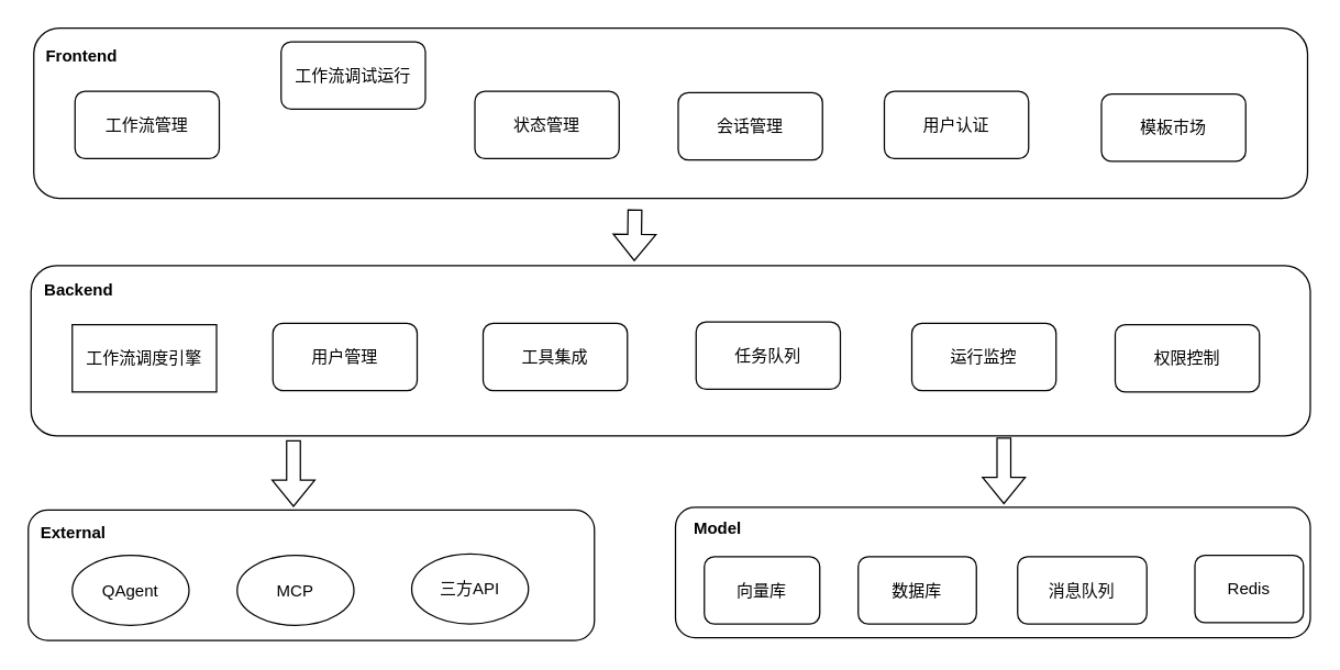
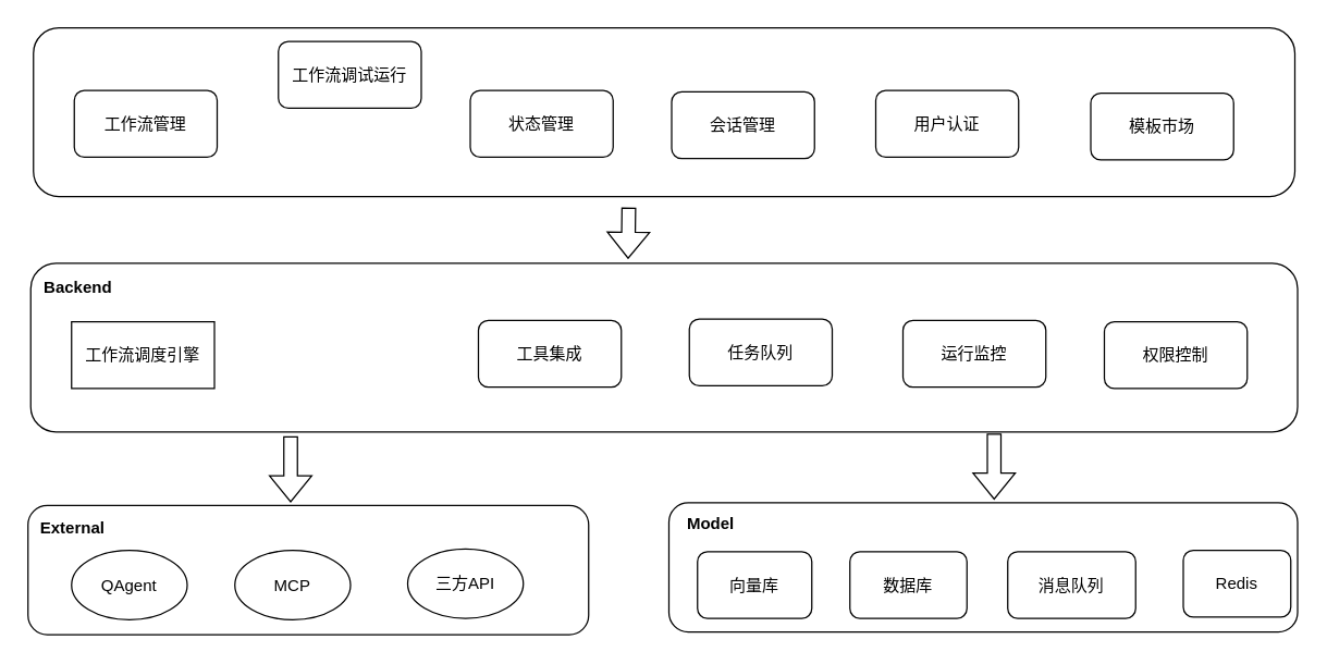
  <mxCell id="0" />
  <mxCell id="1" parent="0" />
  <mxCell id="2" value="" style="rounded=1;whiteSpace=wrap;html=1;" vertex="1" parent="1"><mxGeometry x="24" y="20" width="927" height="124" as="geometry" /></mxCell>
- <mxCell id="3" value="Frontend" style="text;html=1;whiteSpace=wrap;strokeColor=none;fillColor=none;align=center;verticalAlign=middle;rounded=0;fontStyle=1" vertex="1" parent="1"><mxGeometry x="29" y="26" width="60" height="30" as="geometry" /></mxCell>
  <mxCell id="4" value="工作流管理" style="rounded=1;whiteSpace=wrap;html=1;fillColor=none;strokeColor=default;" vertex="1" parent="1"><mxGeometry x="54" y="66" width="105" height="49" as="geometry" /></mxCell>
  <mxCell id="5" value="会话管理" style="rounded=1;whiteSpace=wrap;html=1;fillColor=none;strokeColor=default;" vertex="1" parent="1"><mxGeometry x="493" y="67" width="105" height="49" as="geometry" /></mxCell>
  <mxCell id="6" value="状态管理" style="rounded=1;whiteSpace=wrap;html=1;fillColor=none;strokeColor=default;" vertex="1" parent="1"><mxGeometry x="345" y="66" width="105" height="49" as="geometry" /></mxCell>
  <mxCell id="7" value="工作流调试运行" style="rounded=1;whiteSpace=wrap;html=1;fillColor=none;strokeColor=default;" vertex="1" parent="1"><mxGeometry x="204" y="30" width="105" height="49" as="geometry" /></mxCell>
  <mxCell id="8" value="" style="rounded=1;whiteSpace=wrap;html=1;" vertex="1" parent="1"><mxGeometry x="22" y="193" width="931" height="124" as="geometry" /></mxCell>
  <mxCell id="9" value="Backend" style="text;html=1;whiteSpace=wrap;strokeColor=none;fillColor=none;align=center;verticalAlign=middle;rounded=0;fontStyle=1" vertex="1" parent="1"><mxGeometry x="27" y="196" width="60" height="30" as="geometry" /></mxCell>
  <mxCell id="10" value="用户认证" style="rounded=1;whiteSpace=wrap;html=1;fillColor=none;strokeColor=default;" vertex="1" parent="1"><mxGeometry x="643" y="66" width="105" height="49" as="geometry" /></mxCell>
  <mxCell id="11" value="&lt;font style=&quot;color: rgb(0, 0, 0);&quot;&gt;工作流调度引擎&lt;/font&gt;" style="whiteSpace=wrap;html=1;fillColor=none;strokeColor=default;fontColor=#ffffff;rounded=0;" vertex="1" parent="1"><mxGeometry x="52" y="236" width="105" height="49" as="geometry" /></mxCell>
- <mxCell id="12" value="&lt;font style=&quot;color: rgb(0, 0, 0);&quot;&gt;用户管理&lt;/font&gt;" style="rounded=1;whiteSpace=wrap;html=1;fillColor=none;strokeColor=default;fontColor=#ffffff;" vertex="1" parent="1"><mxGeometry x="198" y="235" width="105" height="49" as="geometry" /></mxCell>
  <mxCell id="13" value="" style="shape=flexArrow;endArrow=classic;html=1;rounded=0;" edge="1" parent="1"><mxGeometry width="50" height="50" relative="1" as="geometry"><mxPoint x="461.5" y="152" as="sourcePoint" /><mxPoint x="461" y="189.711" as="targetPoint" /></mxGeometry></mxCell>
  <mxCell id="14" value="" style="shape=flexArrow;endArrow=classic;html=1;rounded=0;" edge="1" parent="1"><mxGeometry width="50" height="50" relative="1" as="geometry"><mxPoint x="213" y="320" as="sourcePoint" /><mxPoint x="213" y="368.711" as="targetPoint" /></mxGeometry></mxCell>
  <mxCell id="15" value="模板市场" style="rounded=1;whiteSpace=wrap;html=1;fillColor=none;strokeColor=default;" vertex="1" parent="1"><mxGeometry x="801" y="68" width="105" height="49" as="geometry" /></mxCell>
  <mxCell id="16" value="&lt;font style=&quot;color: rgb(0, 0, 0);&quot;&gt;工具集成&lt;/font&gt;" style="rounded=1;whiteSpace=wrap;html=1;fillColor=none;fontColor=#ffffff;strokeColor=default;" vertex="1" parent="1"><mxGeometry x="351" y="235" width="105" height="49" as="geometry" /></mxCell>
  <mxCell id="17" value="&lt;font style=&quot;color: rgb(0, 0, 0);&quot;&gt;任务队列&lt;/font&gt;" style="rounded=1;whiteSpace=wrap;html=1;fillColor=none;fontColor=#ffffff;strokeColor=default;" vertex="1" parent="1"><mxGeometry x="506" y="234" width="105" height="49" as="geometry" /></mxCell>
  <mxCell id="18" value="&lt;font style=&quot;color: rgb(0, 0, 0);&quot;&gt;运行监控&lt;/font&gt;" style="rounded=1;whiteSpace=wrap;html=1;fillColor=none;fontColor=#ffffff;strokeColor=default;" vertex="1" parent="1"><mxGeometry x="663" y="235" width="105" height="49" as="geometry" /></mxCell>
  <mxCell id="19" value="&lt;font style=&quot;color: rgb(0, 0, 0);&quot;&gt;权限控制&lt;/font&gt;" style="rounded=1;whiteSpace=wrap;html=1;fillColor=none;fontColor=#ffffff;strokeColor=default;" vertex="1" parent="1"><mxGeometry x="811" y="236" width="105" height="49" as="geometry" /></mxCell>
  <mxCell id="20" value="" style="rounded=1;whiteSpace=wrap;html=1;" vertex="1" parent="1"><mxGeometry x="20" y="371" width="412" height="95" as="geometry" /></mxCell>
  <mxCell id="21" value="External" style="text;html=1;whiteSpace=wrap;strokeColor=none;fillColor=none;align=center;verticalAlign=middle;rounded=0;fontStyle=1" vertex="1" parent="1"><mxGeometry x="23" y="373" width="60" height="30" as="geometry" /></mxCell>
  <mxCell id="22" value="QAgent" style="ellipse;whiteSpace=wrap;html=1;fillColor=none;strokeColor=default;" vertex="1" parent="1"><mxGeometry x="52" y="404" width="85" height="51" as="geometry" /></mxCell>
  <mxCell id="23" value="MCP" style="ellipse;whiteSpace=wrap;html=1;fillColor=none;strokeColor=default;" vertex="1" parent="1"><mxGeometry x="172" y="404" width="85" height="51" as="geometry" /></mxCell>
  <mxCell id="24" value="三方API" style="ellipse;whiteSpace=wrap;html=1;fillColor=none;strokeColor=default;" vertex="1" parent="1"><mxGeometry x="299" y="403" width="85" height="51" as="geometry" /></mxCell>
  <mxCell id="25" value="" style="rounded=1;whiteSpace=wrap;html=1;" vertex="1" parent="1"><mxGeometry x="491" y="369" width="462" height="95" as="geometry" /></mxCell>
  <mxCell id="26" value="Model" style="text;html=1;whiteSpace=wrap;strokeColor=none;fillColor=none;align=center;verticalAlign=middle;rounded=0;fontStyle=1" vertex="1" parent="1"><mxGeometry x="492" y="370" width="60" height="30" as="geometry" /></mxCell>
  <mxCell id="27" value="&lt;font style=&quot;color: rgb(0, 0, 0);&quot;&gt;向量库&lt;/font&gt;" style="rounded=1;whiteSpace=wrap;html=1;fillColor=none;strokeColor=default;fontColor=#ffffff;" vertex="1" parent="1"><mxGeometry x="512" y="405" width="84" height="49" as="geometry" /></mxCell>
  <mxCell id="28" value="&lt;font style=&quot;color: rgb(0, 0, 0);&quot;&gt;数据库&lt;/font&gt;" style="rounded=1;whiteSpace=wrap;html=1;fillColor=none;strokeColor=default;fontColor=#ffffff;" vertex="1" parent="1"><mxGeometry x="624" y="405" width="86" height="49" as="geometry" /></mxCell>
  <mxCell id="29" value="&lt;font style=&quot;color: rgb(0, 0, 0);&quot;&gt;消息队列&lt;/font&gt;" style="rounded=1;whiteSpace=wrap;html=1;fillColor=none;strokeColor=default;fontColor=#ffffff;" vertex="1" parent="1"><mxGeometry x="740" y="405" width="94" height="49" as="geometry" /></mxCell>
  <mxCell id="30" value="&lt;font style=&quot;color: rgb(0, 0, 0);&quot;&gt;Redis&lt;/font&gt;" style="rounded=1;whiteSpace=wrap;html=1;fillColor=none;strokeColor=default;fontColor=#ffffff;" vertex="1" parent="1"><mxGeometry x="869" y="404" width="79" height="49" as="geometry" /></mxCell>
  <mxCell id="31" value="" style="shape=flexArrow;endArrow=classic;html=1;rounded=0;" edge="1" parent="1"><mxGeometry width="50" height="50" relative="1" as="geometry"><mxPoint x="730" y="318" as="sourcePoint" /><mxPoint x="730" y="366.711" as="targetPoint" /></mxGeometry></mxCell>
